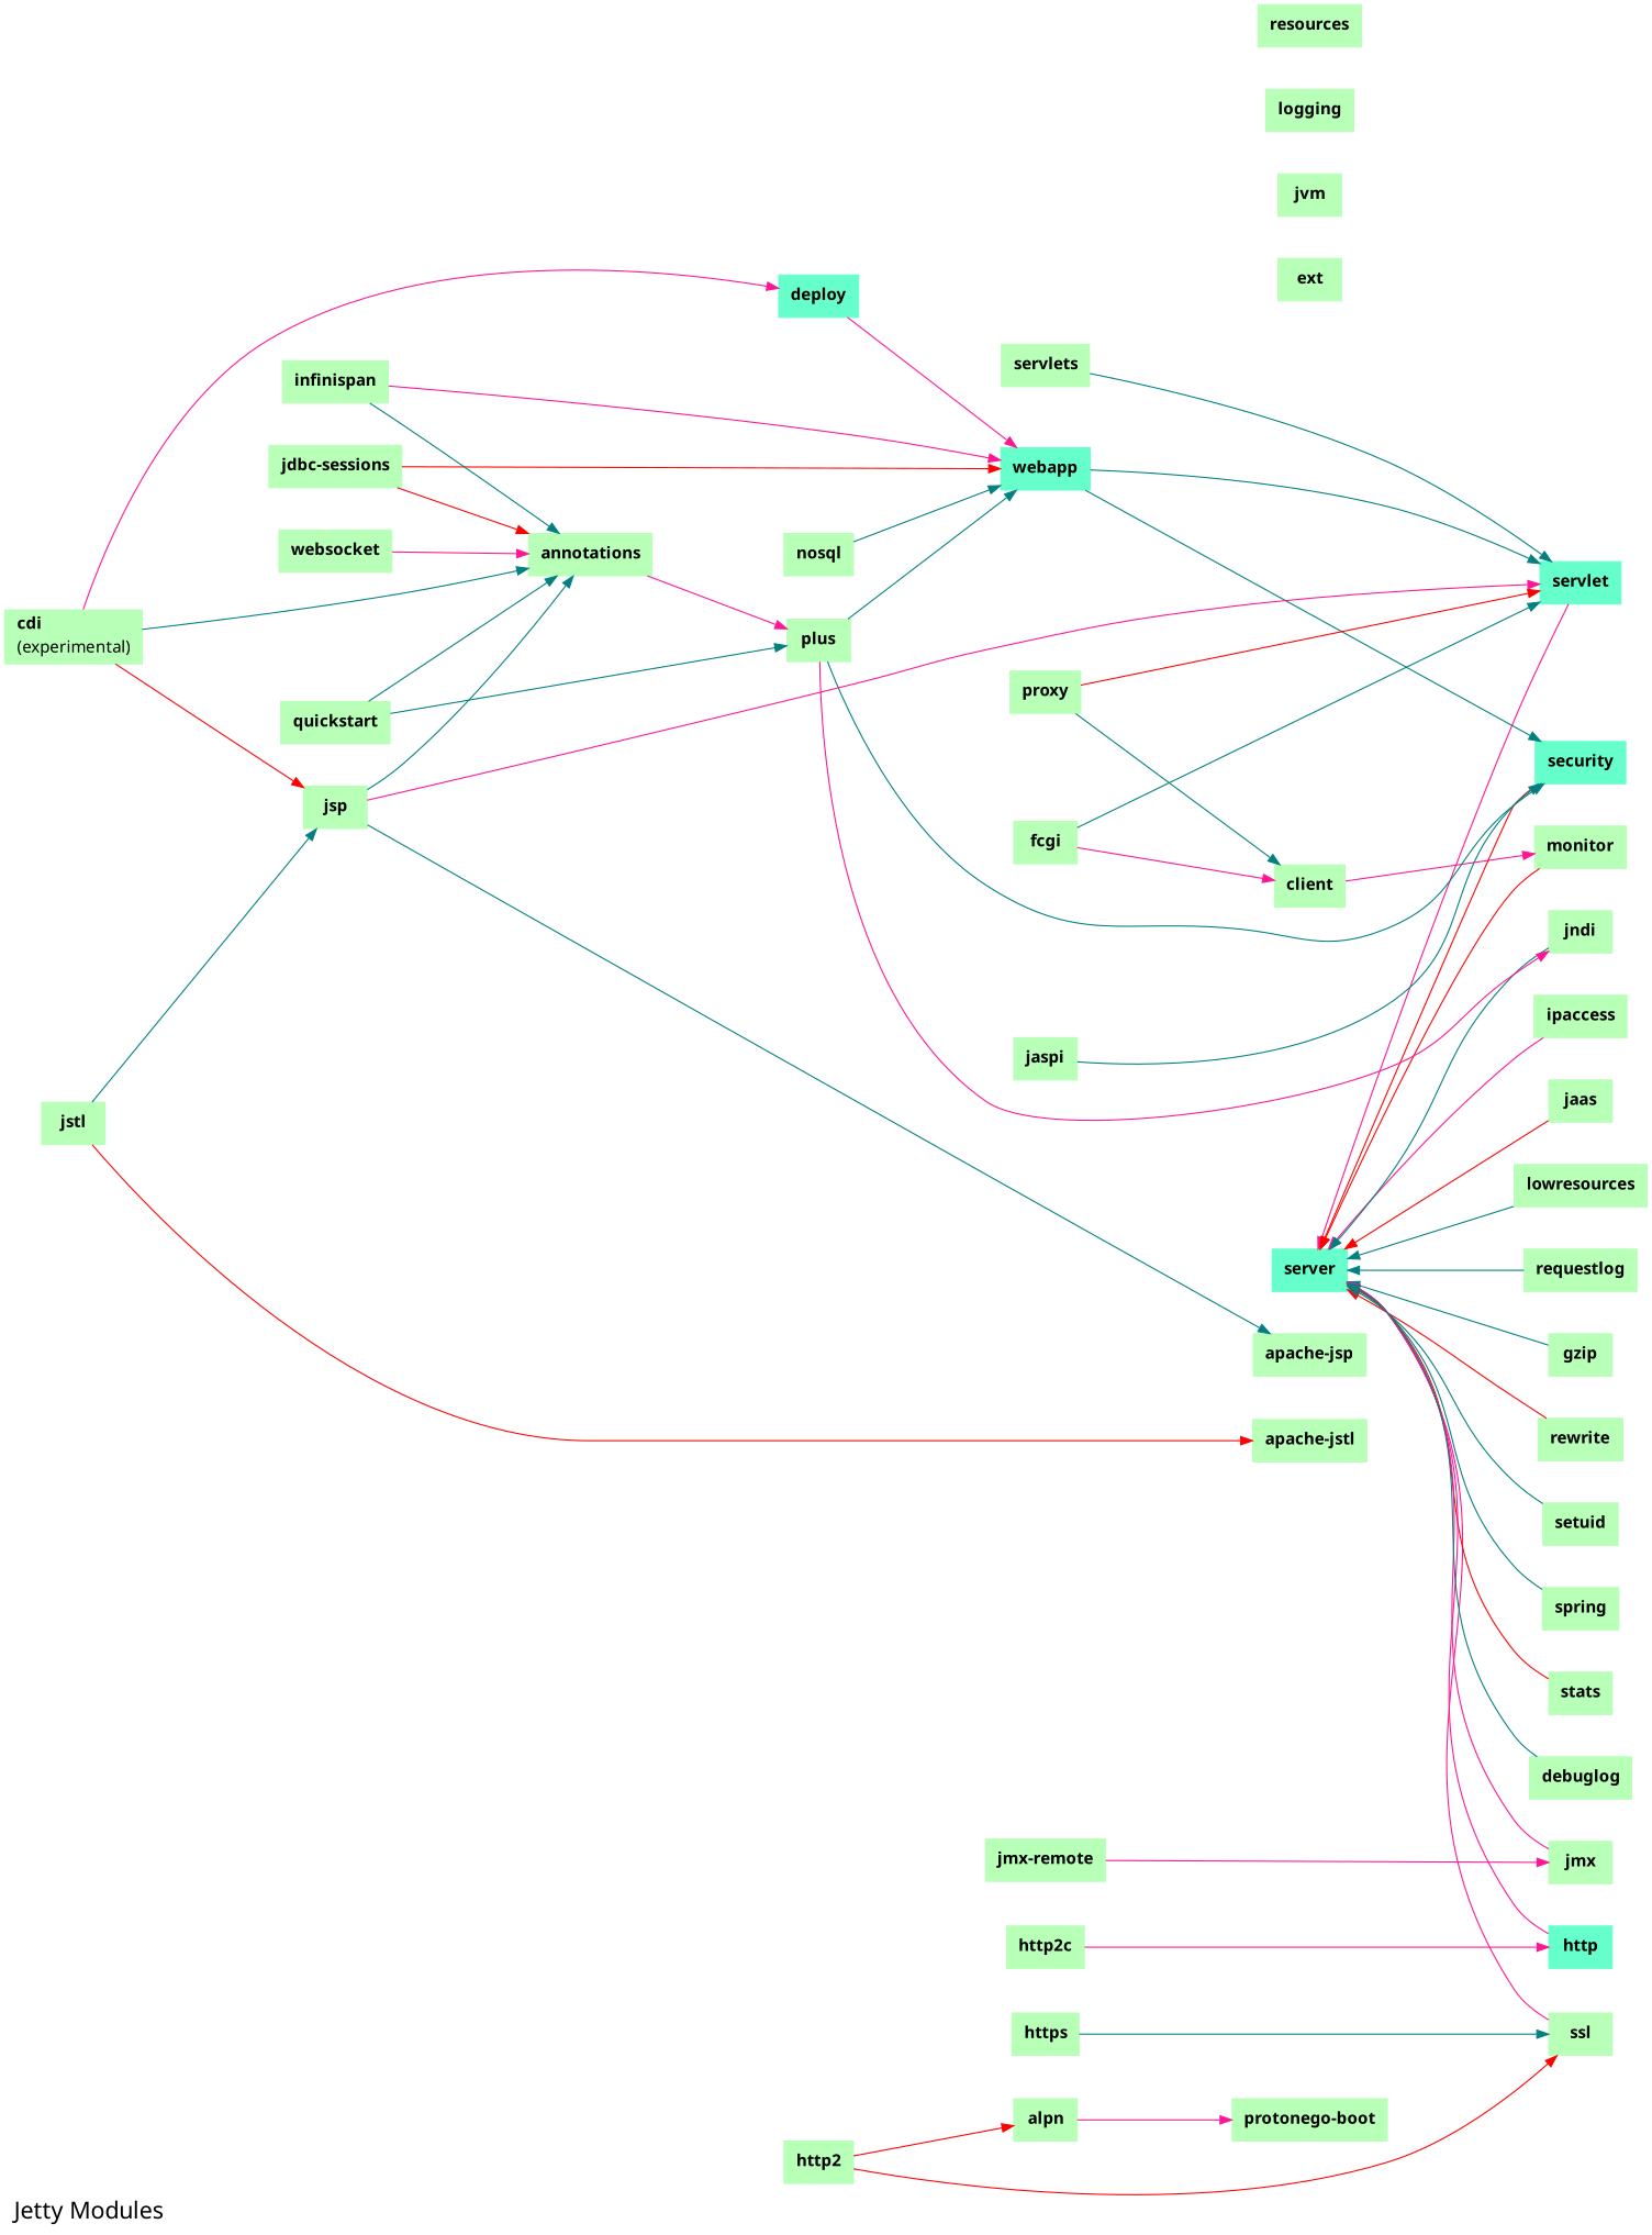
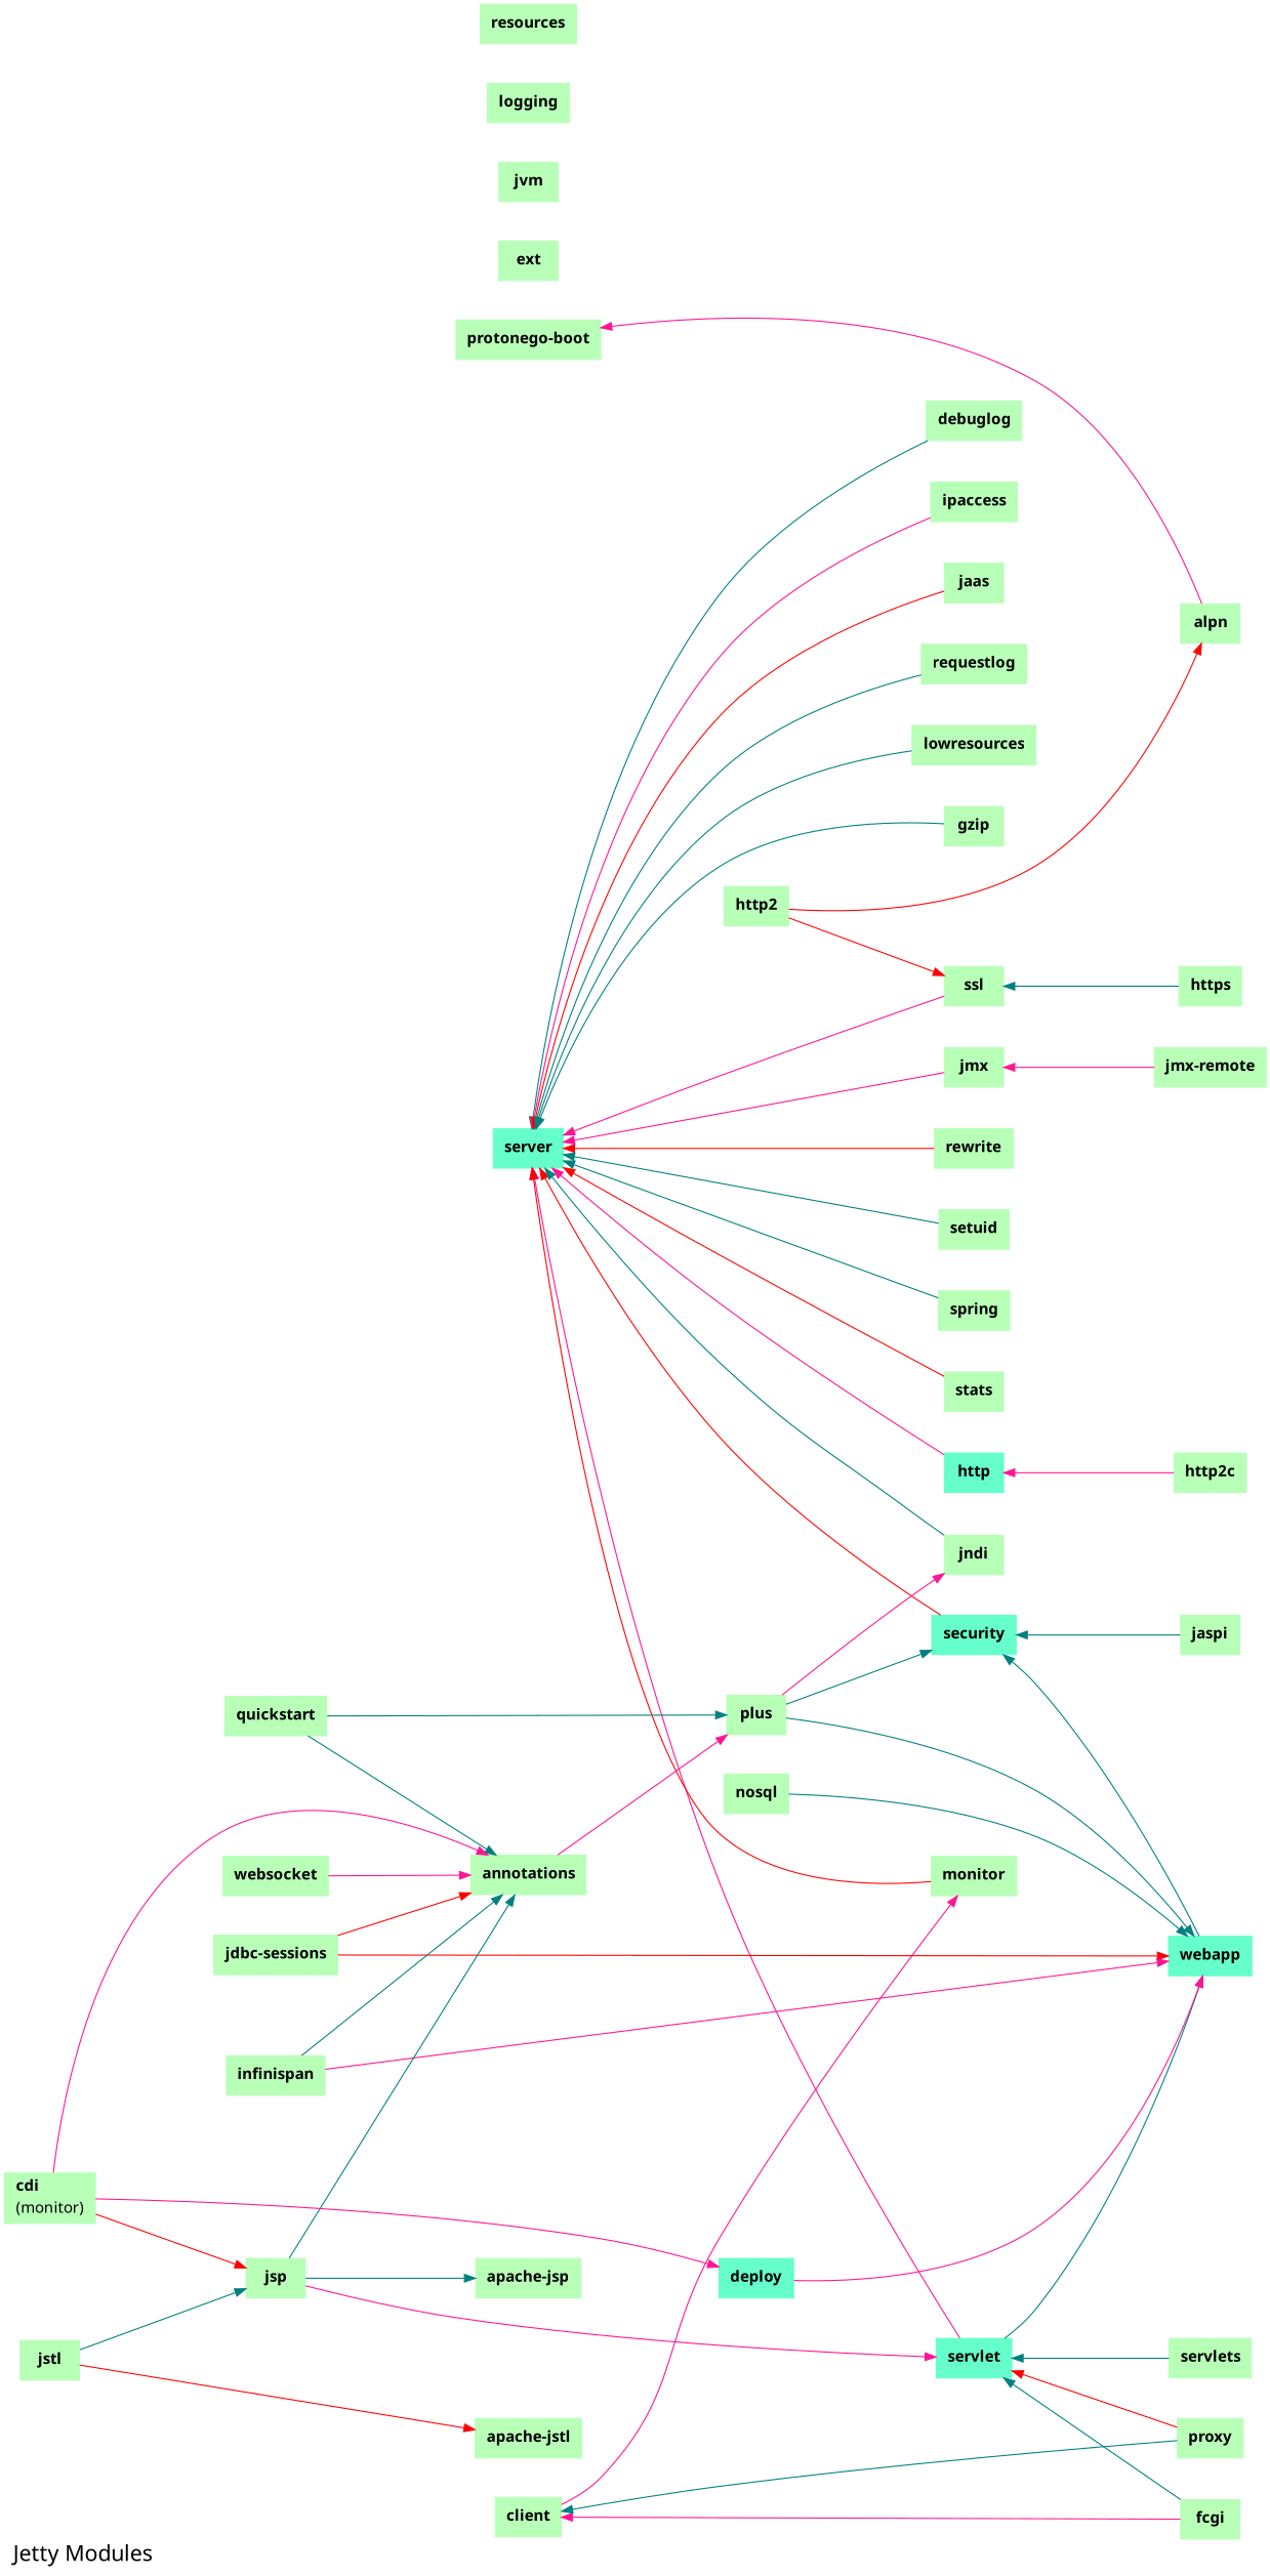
  digraph {
    concentrate=false
    fontname=Verdana
    fontsize=20
    label="Jetty Modules"
    labeljust=l
    nodesep=.5
    rankdir=LR
    ranksep=1.5
    ssize="20,40"
    style=bold
    node [color="#B8FFB8" fontname=Verdana labeljust=l shape=rectangle style=filled]
    edge [color=teal]
    n1 [color="#66FFCC" label=<<TABLE BORDER="0" CELLBORDER="0" CELLSPACING="0" CELLPADDING="2">   <TR><TD ALIGN="LEFT"><B>server</B></TD></TR> </TABLE>>]
    n2 [label=<<TABLE BORDER="0" CELLBORDER="0" CELLSPACING="0" CELLPADDING="2">   <TR><TD ALIGN="LEFT"><B>ext</B></TD></TR> </TABLE>>]
    n3 [label=<<TABLE BORDER="0" CELLBORDER="0" CELLSPACING="0" CELLPADDING="2">   <TR><TD ALIGN="LEFT"><B>jvm</B></TD></TR> </TABLE>>]
    n4 [label=<<TABLE BORDER="0" CELLBORDER="0" CELLSPACING="0" CELLPADDING="2">   <TR><TD ALIGN="LEFT"><B>apache-jstl</B></TD></TR> </TABLE>>]
    n5 [label=<<TABLE BORDER="0" CELLBORDER="0" CELLSPACING="0" CELLPADDING="2">   <TR><TD ALIGN="LEFT"><B>client</B></TD></TR> </TABLE>>]
    n6 [label=<<TABLE BORDER="0" CELLBORDER="0" CELLSPACING="0" CELLPADDING="2">   <TR><TD ALIGN="LEFT"><B>logging</B></TD></TR> </TABLE>>]
    n7 [label=<<TABLE BORDER="0" CELLBORDER="0" CELLSPACING="0" CELLPADDING="2">   <TR><TD ALIGN="LEFT"><B>resources</B></TD></TR> </TABLE>>]
    n8 [label=<<TABLE BORDER="0" CELLBORDER="0" CELLSPACING="0" CELLPADDING="2">   <TR><TD ALIGN="LEFT"><B>apache-jsp</B></TD></TR> </TABLE>>]
    n9 [label=<<TABLE BORDER="0" CELLBORDER="0" CELLSPACING="0" CELLPADDING="2">   <TR><TD ALIGN="LEFT"><B>protonego-boot</B></TD></TR> </TABLE>>]
    n10 [label=<<TABLE BORDER="0" CELLBORDER="0" CELLSPACING="0" CELLPADDING="2">   <TR><TD ALIGN="LEFT"><B>requestlog</B></TD></TR> </TABLE>>]
    n11 [color="#66FFCC" label=<<TABLE BORDER="0" CELLBORDER="0" CELLSPACING="0" CELLPADDING="2">   <TR><TD ALIGN="LEFT"><B>servlet</B></TD></TR> </TABLE>>]
    n12 [label=<<TABLE BORDER="0" CELLBORDER="0" CELLSPACING="0" CELLPADDING="2">   <TR><TD ALIGN="LEFT"><B>gzip</B></TD></TR> </TABLE>>]
    n13 [label=<<TABLE BORDER="0" CELLBORDER="0" CELLSPACING="0" CELLPADDING="2">   <TR><TD ALIGN="LEFT"><B>monitor</B></TD></TR> </TABLE>>]
    n14 [label=<<TABLE BORDER="0" CELLBORDER="0" CELLSPACING="0" CELLPADDING="2">   <TR><TD ALIGN="LEFT"><B>rewrite</B></TD></TR> </TABLE>>]
    n15 [label=<<TABLE BORDER="0" CELLBORDER="0" CELLSPACING="0" CELLPADDING="2">   <TR><TD ALIGN="LEFT"><B>ssl</B></TD></TR> </TABLE>>]
    n16 [color="#66FFCC" label=<<TABLE BORDER="0" CELLBORDER="0" CELLSPACING="0" CELLPADDING="2">   <TR><TD ALIGN="LEFT"><B>security</B></TD></TR> </TABLE>>]
    n17 [label=<<TABLE BORDER="0" CELLBORDER="0" CELLSPACING="0" CELLPADDING="2">   <TR><TD ALIGN="LEFT"><B>setuid</B></TD></TR> </TABLE>>]
    n18 [label=<<TABLE BORDER="0" CELLBORDER="0" CELLSPACING="0" CELLPADDING="2">   <TR><TD ALIGN="LEFT"><B>spring</B></TD></TR> </TABLE>>]
    n19 [label=<<TABLE BORDER="0" CELLBORDER="0" CELLSPACING="0" CELLPADDING="2">   <TR><TD ALIGN="LEFT"><B>stats</B></TD></TR> </TABLE>>]
    n20 [label=<<TABLE BORDER="0" CELLBORDER="0" CELLSPACING="0" CELLPADDING="2">   <TR><TD ALIGN="LEFT"><B>jmx</B></TD></TR> </TABLE>>]
    n21 [color="#66FFCC" label=<<TABLE BORDER="0" CELLBORDER="0" CELLSPACING="0" CELLPADDING="2">   <TR><TD ALIGN="LEFT"><B>http</B></TD></TR> </TABLE>>]
    n22 [label=<<TABLE BORDER="0" CELLBORDER="0" CELLSPACING="0" CELLPADDING="2">   <TR><TD ALIGN="LEFT"><B>debuglog</B></TD></TR> </TABLE>>]
    n23 [label=<<TABLE BORDER="0" CELLBORDER="0" CELLSPACING="0" CELLPADDING="2">   <TR><TD ALIGN="LEFT"><B>ipaccess</B></TD></TR> </TABLE>>]
    n24 [label=<<TABLE BORDER="0" CELLBORDER="0" CELLSPACING="0" CELLPADDING="2">   <TR><TD ALIGN="LEFT"><B>jaas</B></TD></TR> </TABLE>>]
    n25 [label=<<TABLE BORDER="0" CELLBORDER="0" CELLSPACING="0" CELLPADDING="2">   <TR><TD ALIGN="LEFT"><B>jndi</B></TD></TR> </TABLE>>]
    n26 [label=<<TABLE BORDER="0" CELLBORDER="0" CELLSPACING="0" CELLPADDING="2">   <TR><TD ALIGN="LEFT"><B>lowresources</B></TD></TR> </TABLE>>]
    n27 [label=<<TABLE BORDER="0" CELLBORDER="0" CELLSPACING="0" CELLPADDING="2">   <TR><TD ALIGN="LEFT"><B>fcgi</B></TD></TR> </TABLE>>]
    n28 [label=<<TABLE BORDER="0" CELLBORDER="0" CELLSPACING="0" CELLPADDING="2">   <TR><TD ALIGN="LEFT"><B>jmx-remote</B></TD></TR> </TABLE>>]
    n29 [color="#66FFCC" label=<<TABLE BORDER="0" CELLBORDER="0" CELLSPACING="0" CELLPADDING="2">   <TR><TD ALIGN="LEFT"><B>webapp</B></TD></TR> </TABLE>>]
    n30 [label=<<TABLE BORDER="0" CELLBORDER="0" CELLSPACING="0" CELLPADDING="2">   <TR><TD ALIGN="LEFT"><B>proxy</B></TD></TR> </TABLE>>]
    n31 [label=<<TABLE BORDER="0" CELLBORDER="0" CELLSPACING="0" CELLPADDING="2">   <TR><TD ALIGN="LEFT"><B>alpn</B></TD></TR> </TABLE>>]
    n32 [label=<<TABLE BORDER="0" CELLBORDER="0" CELLSPACING="0" CELLPADDING="2">   <TR><TD ALIGN="LEFT"><B>jaspi</B></TD></TR> </TABLE>>]
    n33 [label=<<TABLE BORDER="0" CELLBORDER="0" CELLSPACING="0" CELLPADDING="2">   <TR><TD ALIGN="LEFT"><B>http2c</B></TD></TR> </TABLE>>]
    n34 [label=<<TABLE BORDER="0" CELLBORDER="0" CELLSPACING="0" CELLPADDING="2">   <TR><TD ALIGN="LEFT"><B>https</B></TD></TR> </TABLE>>]
    n35 [label=<<TABLE BORDER="0" CELLBORDER="0" CELLSPACING="0" CELLPADDING="2">   <TR><TD ALIGN="LEFT"><B>servlets</B></TD></TR> </TABLE>>]
    n36 [label=<<TABLE BORDER="0" CELLBORDER="0" CELLSPACING="0" CELLPADDING="2">   <TR><TD ALIGN="LEFT"><B>http2</B></TD></TR> </TABLE>>]
    n37 [label=<<TABLE BORDER="0" CELLBORDER="0" CELLSPACING="0" CELLPADDING="2">   <TR><TD ALIGN="LEFT"><B>plus</B></TD></TR> </TABLE>>]
    n38 [color="#66FFCC" label=<<TABLE BORDER="0" CELLBORDER="0" CELLSPACING="0" CELLPADDING="2">   <TR><TD ALIGN="LEFT"><B>deploy</B></TD></TR> </TABLE>>]
    n39 [label=<<TABLE BORDER="0" CELLBORDER="0" CELLSPACING="0" CELLPADDING="2">   <TR><TD ALIGN="LEFT"><B>nosql</B></TD></TR> </TABLE>>]
    n40 [label=<<TABLE BORDER="0" CELLBORDER="0" CELLSPACING="0" CELLPADDING="2">   <TR><TD ALIGN="LEFT"><B>annotations</B></TD></TR> </TABLE>>]
    n41 [label=<<TABLE BORDER="0" CELLBORDER="0" CELLSPACING="0" CELLPADDING="2">   <TR><TD ALIGN="LEFT"><B>jdbc-sessions</B></TD></TR> </TABLE>>]
    n42 [label=<<TABLE BORDER="0" CELLBORDER="0" CELLSPACING="0" CELLPADDING="2">   <TR><TD ALIGN="LEFT"><B>infinispan</B></TD></TR> </TABLE>>]
    n43 [label=<<TABLE BORDER="0" CELLBORDER="0" CELLSPACING="0" CELLPADDING="2">   <TR><TD ALIGN="LEFT"><B>quickstart</B></TD></TR> </TABLE>>]
    n44 [label=<<TABLE BORDER="0" CELLBORDER="0" CELLSPACING="0" CELLPADDING="2">   <TR><TD ALIGN="LEFT"><B>jsp</B></TD></TR> </TABLE>>]
    n45 [label=<<TABLE BORDER="0" CELLBORDER="0" CELLSPACING="0" CELLPADDING="2">   <TR><TD ALIGN="LEFT"><B>websocket</B></TD></TR> </TABLE>>]
    n46 [label=<<TABLE BORDER="0" CELLBORDER="0" CELLSPACING="0" CELLPADDING="2">   <TR><TD ALIGN="LEFT"><B>jstl</B></TD></TR> </TABLE>>]
-   n47 [label=<<TABLE BORDER="0" CELLBORDER="0" CELLSPACING="0" CELLPADDING="2">   <TR><TD ALIGN="LEFT"><B>cdi</B></TD></TR>   <TR><TD ALIGN="LEFT">(experimental)</TD></TR> </TABLE>>]
+   n47 [label=<<TABLE BORDER="0" CELLBORDER="0" CELLSPACING="0" CELLPADDING="2">   <TR><TD ALIGN="LEFT"><B>cdi</B></TD></TR>   <TR><TD ALIGN="LEFT">(monitor)</TD></TR> </TABLE>>]
    subgraph sub_1 {
      rank=same
      n1
      n2
      n3
      n4
      n5
      n6
      n7
      n8
      n9
    }
    subgraph sub_2 {
      rank=same
      n10
      n11
      n12
      n13
      n14
      n15
      n16
      n17
      n18
      n19
      n20
      n21
      n22
      n23
      n24
      n25
      n26
    }
    subgraph sub_3 {
      rank=same
      n27
      n28
      n29
      n30
      n31
      n32
      n33
      n34
      n35
    }
    subgraph sub_4 {
      rank=same
      n36
      n37
      n38
      n39
    }
    subgraph sub_5 {
      rank=same
      n40
    }
    subgraph sub_6 {
      rank=same
      n41
      n42
      n43
      n44
      n45
    }
    subgraph sub_7 {
      rank=same
      n46
      n47
    }
    n5 -> n13 [color=deeppink]
    n10 -> n1
    n11 -> n1 [color=deeppink]
    n12 -> n1
    n13 -> n1 [color=red]
    n14 -> n1 [color=red]
    n15 -> n1 [color=deeppink]
    n16 -> n1 [color=red]
    n17 -> n1
    n18 -> n1
    n19 -> n1 [color=red]
    n20 -> n1 [color=deeppink]
    n21 -> n1 [color=deeppink]
    n22 -> n1
    n23 -> n1 [color=deeppink]
    n24 -> n1 [color=red]
    n25 -> n1
    n26 -> n1
    n27 -> n5 [color=deeppink]
    n27 -> n11
    n28 -> n20 [color=deeppink]
-   n29 -> n11
+   n11 -> n29
    n29 -> n16
    n30 -> n5
    n30 -> n11 [color=red]
    n31 -> n9 [color=deeppink]
    n32 -> n16
    n33 -> n21 [color=deeppink]
    n34 -> n15
    n35 -> n11
    n36 -> n15 [color=red]
    n36 -> n31 [color=red]
    n37 -> n16
    n37 -> n25 [color=deeppink]
    n37 -> n29
    n38 -> n29 [color=deeppink]
    n39 -> n29
    n40 -> n37 [color=deeppink]
    n41 -> n29 [color=red]
    n41 -> n40 [color=red]
    n42 -> n29 [color=deeppink]
    n42 -> n40
    n43 -> n37
    n43 -> n40
    n44 -> n8
    n44 -> n11 [color=deeppink]
    n44 -> n40
    n45 -> n40 [color=deeppink]
    n46 -> n4 [color=red]
    n46 -> n44
    n47 -> n38 [color=deeppink]
-   n47 -> n40
+   n47 -> n40 [color=deeppink]
    n47 -> n44 [color=red]
  }
